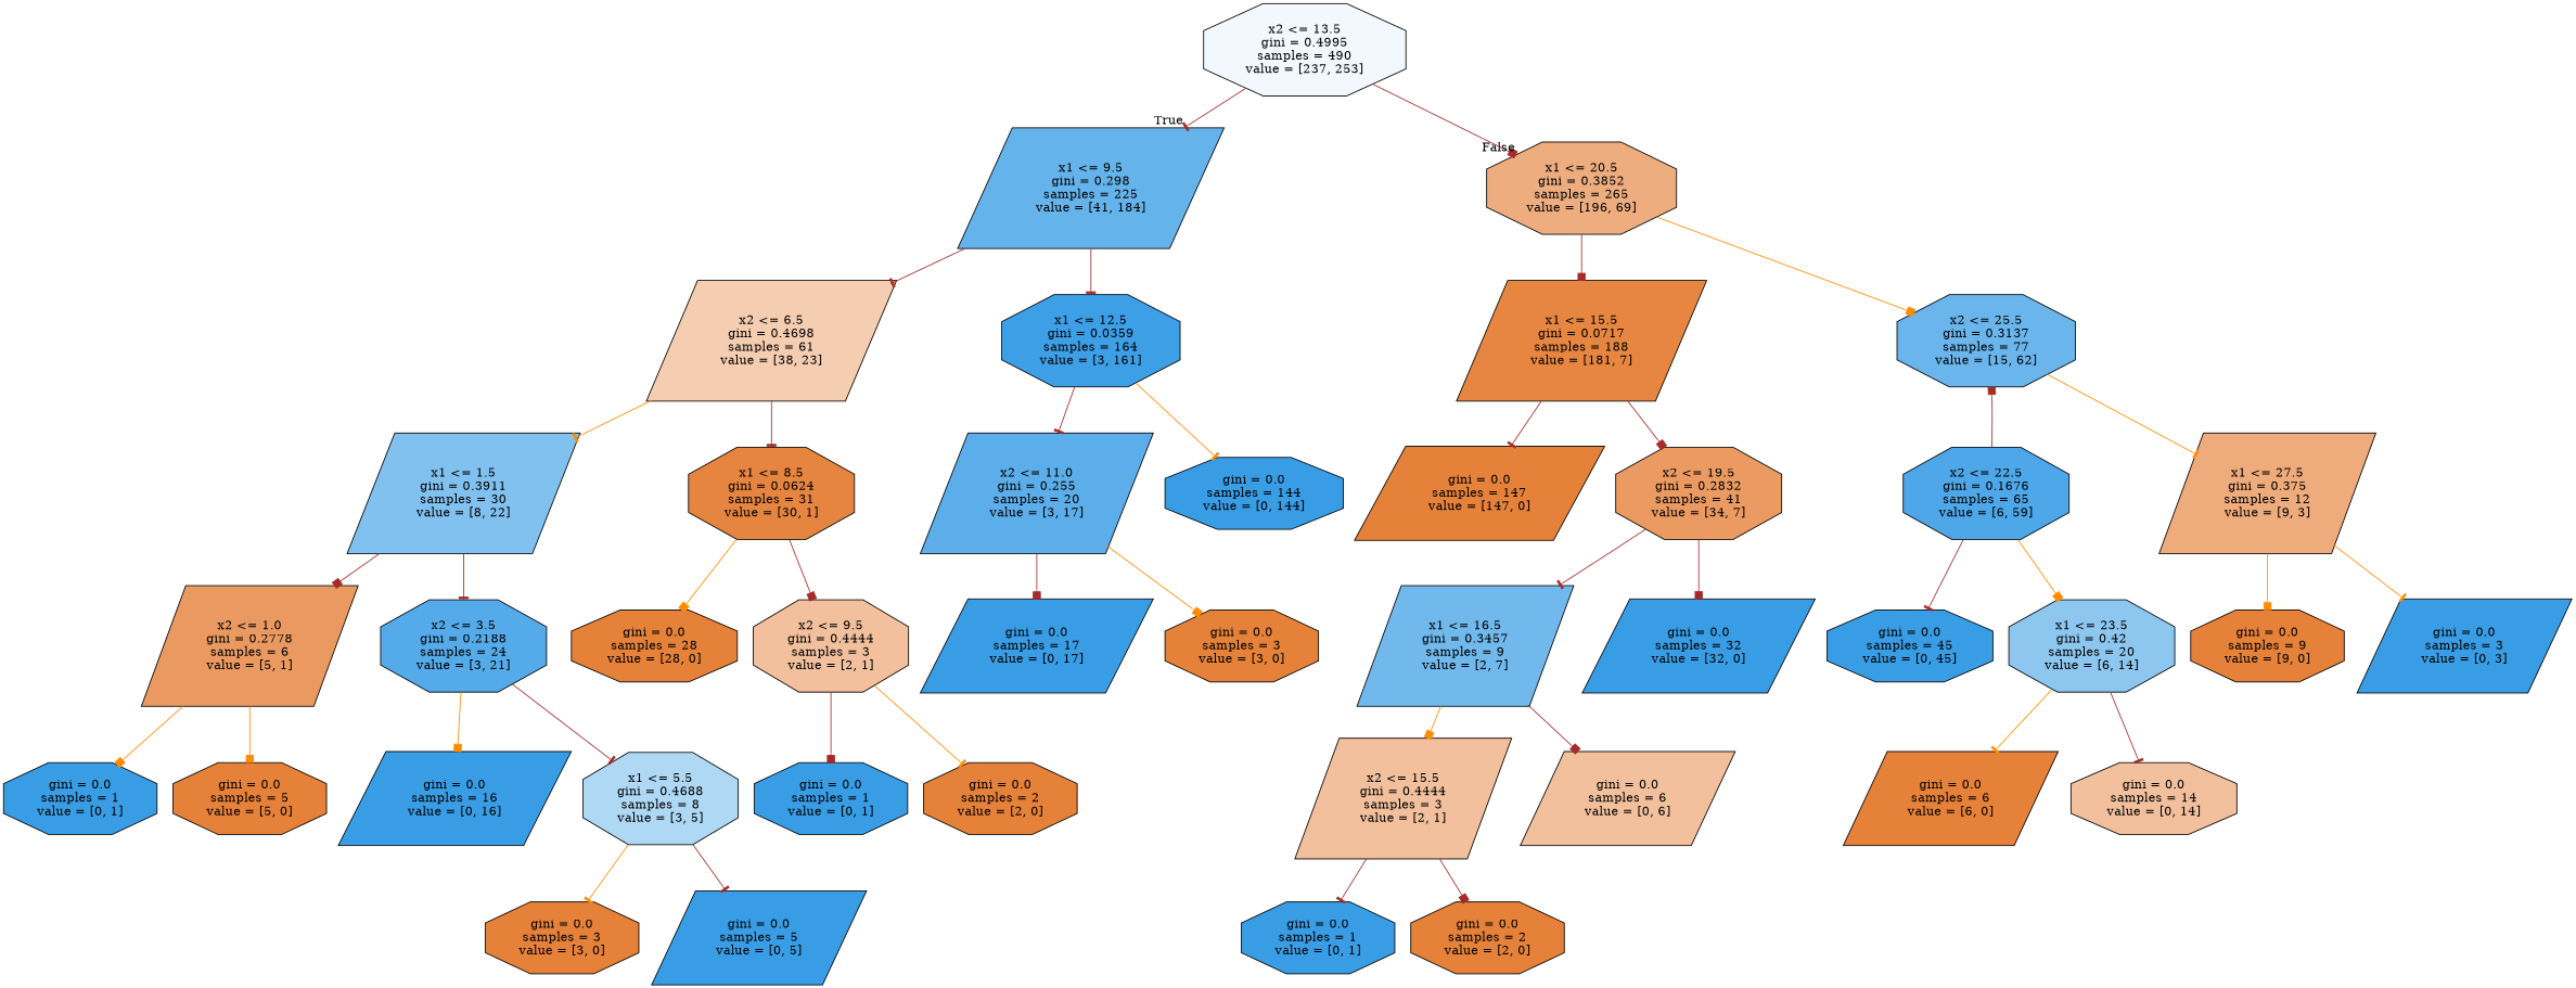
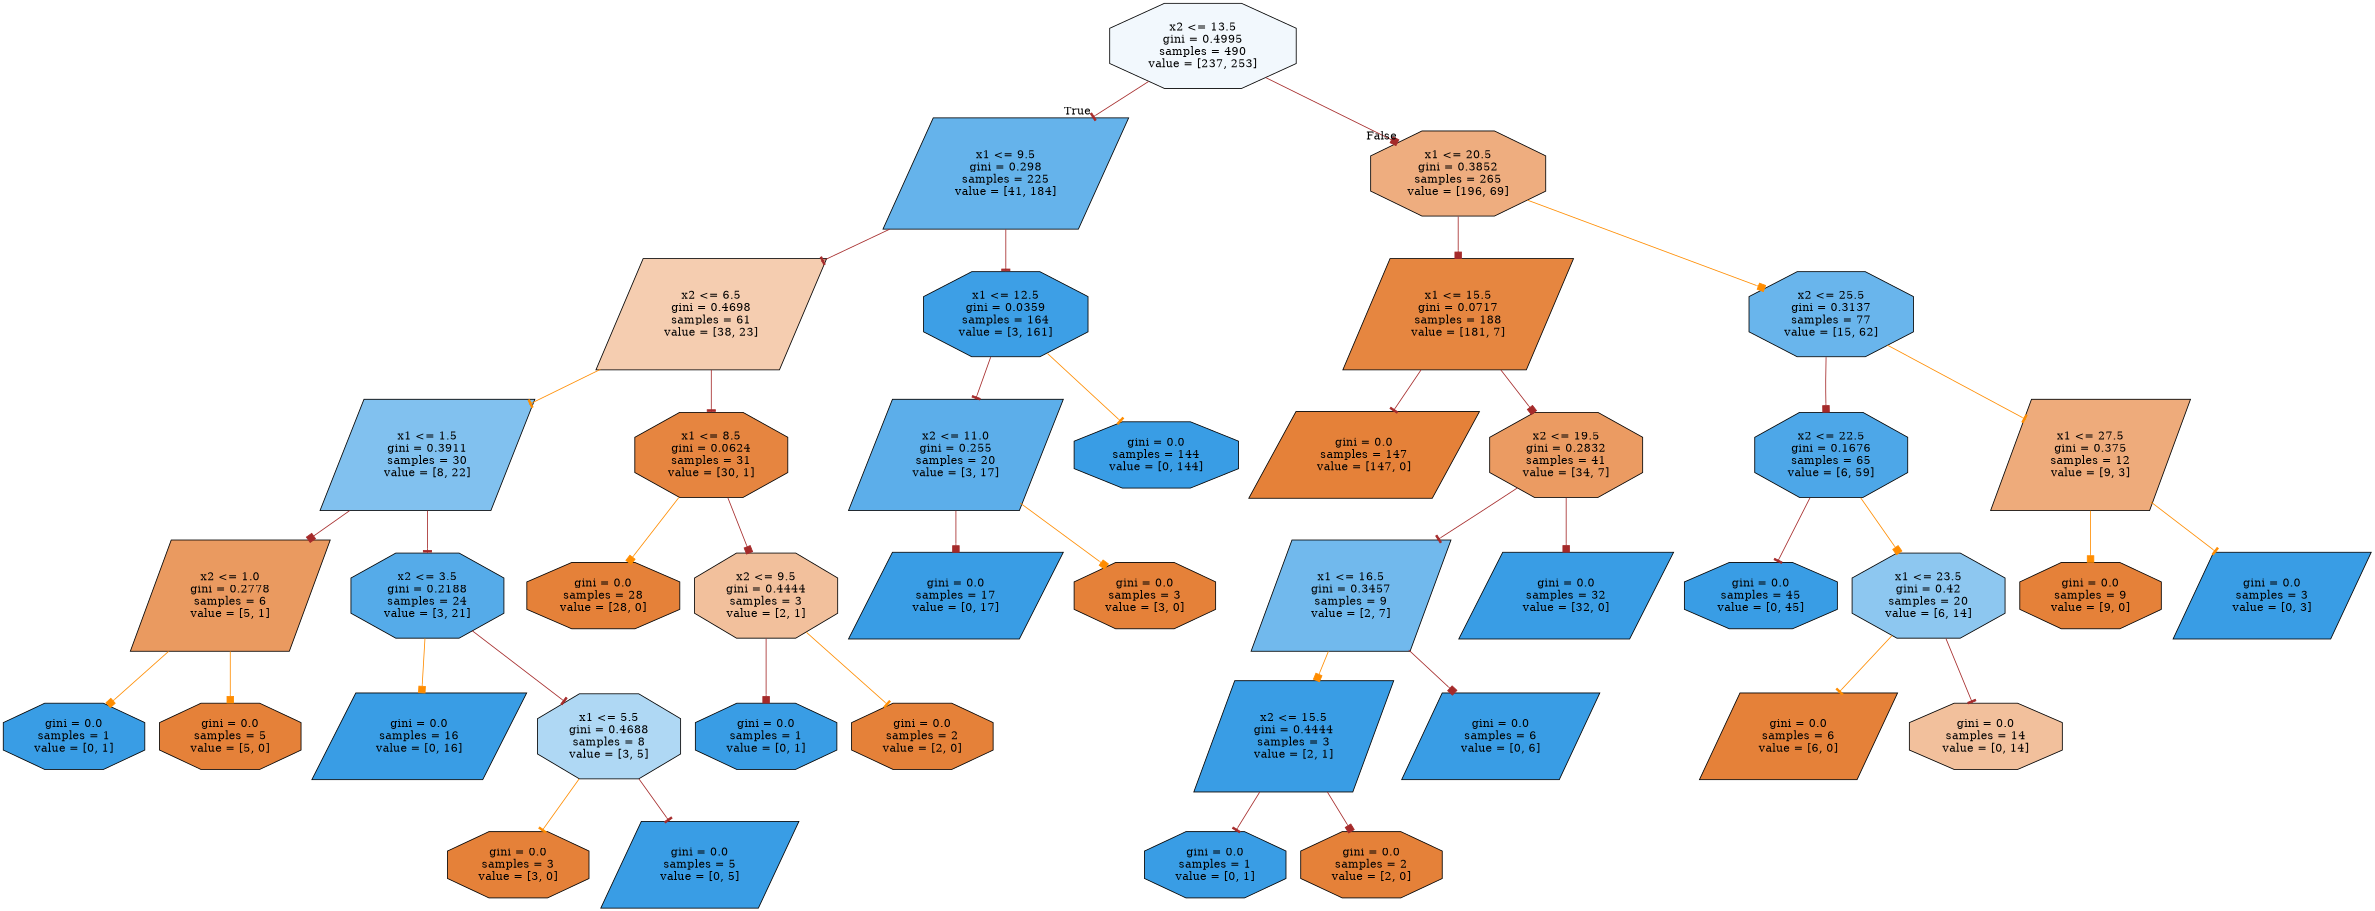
  digraph {
    node [color=black fillcolor="#399de5ff" shape=octagon style=filled]
    edge [arrowhead=tee color=brown]
    n1 [fillcolor="#399de510" label="x2 <= 13.5\ngini = 0.4995\nsamples = 490\nvalue = [237, 253]"]
    n2 [fillcolor="#399de5c6" label="x1 <= 9.5\ngini = 0.298\nsamples = 225\nvalue = [41, 184]" shape=parallelogram]
    n3 [fillcolor="#e58139a5" label="x1 <= 20.5\ngini = 0.3852\nsamples = 265\nvalue = [196, 69]"]
    n4 [fillcolor="#e5813965" label="x2 <= 6.5\ngini = 0.4698\nsamples = 61\nvalue = [38, 23]" shape=parallelogram]
    n5 [fillcolor="#399de5fa" label="x1 <= 12.5\ngini = 0.0359\nsamples = 164\nvalue = [3, 161]"]
    n6 [fillcolor="#e58139f5" label="x1 <= 15.5\ngini = 0.0717\nsamples = 188\nvalue = [181, 7]" shape=parallelogram]
    n7 [fillcolor="#399de5c1" label="x2 <= 25.5\ngini = 0.3137\nsamples = 77\nvalue = [15, 62]"]
    n8 [fillcolor="#399de5a2" label="x1 <= 1.5\ngini = 0.3911\nsamples = 30\nvalue = [8, 22]" shape=parallelogram]
    n9 [fillcolor="#e58139f6" label="x1 <= 8.5\ngini = 0.0624\nsamples = 31\nvalue = [30, 1]"]
    n10 [fillcolor="#399de5d2" label="x2 <= 11.0\ngini = 0.255\nsamples = 20\nvalue = [3, 17]" shape=parallelogram]
    n11 [label="gini = 0.0\nsamples = 144\nvalue = [0, 144]"]
    n12 [fillcolor="#e58139cc" label="x2 <= 1.0\ngini = 0.2778\nsamples = 6\nvalue = [5, 1]" shape=parallelogram]
    n13 [fillcolor="#399de5db" label="x2 <= 3.5\ngini = 0.2188\nsamples = 24\nvalue = [3, 21]"]
    n14 [fillcolor="#e58139ff" label="gini = 0.0\nsamples = 28\nvalue = [28, 0]"]
    n15 [fillcolor="#e581397f" label="x2 <= 9.5\ngini = 0.4444\nsamples = 3\nvalue = [2, 1]"]
    n16 [label="gini = 0.0\nsamples = 1\nvalue = [0, 1]"]
    n17 [fillcolor="#e58139ff" label="gini = 0.0\nsamples = 5\nvalue = [5, 0]"]
    n18 [label="gini = 0.0\nsamples = 16\nvalue = [0, 16]" shape=parallelogram]
    n19 [fillcolor="#399de566" label="x1 <= 5.5\ngini = 0.4688\nsamples = 8\nvalue = [3, 5]"]
    n20 [fillcolor="#e58139ff" label="gini = 0.0\nsamples = 3\nvalue = [3, 0]"]
    n21 [label="gini = 0.0\nsamples = 5\nvalue = [0, 5]" shape=parallelogram]
    n22 [label="gini = 0.0\nsamples = 1\nvalue = [0, 1]"]
    n23 [fillcolor="#e58139ff" label="gini = 0.0\nsamples = 2\nvalue = [2, 0]"]
    n24 [label="gini = 0.0\nsamples = 17\nvalue = [0, 17]" shape=parallelogram]
    n25 [fillcolor="#e58139ff" label="gini = 0.0\nsamples = 3\nvalue = [3, 0]"]
    n26 [fillcolor="#e58139ff" label="gini = 0.0\nsamples = 147\nvalue = [147, 0]" shape=parallelogram]
    n27 [fillcolor="#e58139ca" label="x2 <= 19.5\ngini = 0.2832\nsamples = 41\nvalue = [34, 7]"]
    n28 [fillcolor="#399de5e5" label="x2 <= 22.5\ngini = 0.1676\nsamples = 65\nvalue = [6, 59]"]
    n29 [fillcolor="#e58139aa" label="x1 <= 27.5\ngini = 0.375\nsamples = 12\nvalue = [9, 3]" shape=parallelogram]
    n30 [fillcolor="#399de5b6" label="x1 <= 16.5\ngini = 0.3457\nsamples = 9\nvalue = [2, 7]" shape=parallelogram]
    n31 [label="gini = 0.0\nsamples = 32\nvalue = [32, 0]" shape=parallelogram]
-   n32 [fillcolor="#e581397f" label="x2 <= 15.5\ngini = 0.4444\nsamples = 3\nvalue = [2, 1]" shape=parallelogram]
-   n33 [fillcolor="#e581397f" label="gini = 0.0\nsamples = 6\nvalue = [0, 6]" shape=parallelogram]
+   n32 [label="x2 <= 15.5\ngini = 0.4444\nsamples = 3\nvalue = [2, 1]" shape=parallelogram]
+   n33 [label="gini = 0.0\nsamples = 6\nvalue = [0, 6]" shape=parallelogram]
    n34 [label="gini = 0.0\nsamples = 1\nvalue = [0, 1]"]
    n35 [fillcolor="#e58139ff" label="gini = 0.0\nsamples = 2\nvalue = [2, 0]"]
    n36 [label="gini = 0.0\nsamples = 45\nvalue = [0, 45]"]
    n37 [fillcolor="#399de592" label="x1 <= 23.5\ngini = 0.42\nsamples = 20\nvalue = [6, 14]"]
    n38 [fillcolor="#e58139ff" label="gini = 0.0\nsamples = 9\nvalue = [9, 0]"]
    n39 [label="gini = 0.0\nsamples = 3\nvalue = [0, 3]" shape=parallelogram]
    n40 [fillcolor="#e58139ff" label="gini = 0.0\nsamples = 6\nvalue = [6, 0]" shape=parallelogram]
    n41 [fillcolor="#e581397f" label="gini = 0.0\nsamples = 14\nvalue = [0, 14]"]
    n1 -> n2 [headlabel=True labelangle=45 labeldistance=2.5]
    n1 -> n3 [arrowhead=box headlabel=False labelangle=-45 labeldistance=2.5]
    n2 -> n4
    n2 -> n5
    n3 -> n6 [arrowhead=box]
    n3 -> n7 [arrowhead=box color=darkorange]
    n4 -> n8 [color=darkorange]
    n4 -> n9
    n5 -> n10
    n5 -> n11 [color=darkorange]
    n6 -> n26
    n6 -> n27 [arrowhead=box]
-   n28 -> n7 [arrowhead=box]
+   n7 -> n28 [arrowhead=box]
    n7 -> n29 [color=darkorange]
    n8 -> n12 [arrowhead=box]
    n8 -> n13
    n9 -> n14 [arrowhead=box color=darkorange]
    n9 -> n15 [arrowhead=box]
    n10 -> n24 [arrowhead=box]
    n10 -> n25 [arrowhead=box color=darkorange]
    n12 -> n16 [arrowhead=box color=darkorange]
    n12 -> n17 [arrowhead=box color=darkorange]
    n13 -> n18 [arrowhead=box color=darkorange]
    n13 -> n19
    n15 -> n22 [arrowhead=box]
    n15 -> n23 [color=darkorange]
    n19 -> n20 [color=darkorange]
    n19 -> n21
    n27 -> n30
    n27 -> n31 [arrowhead=box]
    n28 -> n36
    n28 -> n37 [arrowhead=box color=darkorange]
    n29 -> n38 [arrowhead=box color=darkorange]
    n29 -> n39 [color=darkorange]
    n30 -> n32 [arrowhead=box color=darkorange]
    n30 -> n33 [arrowhead=box]
    n32 -> n34
    n32 -> n35 [arrowhead=box]
    n37 -> n40 [color=darkorange]
    n37 -> n41
  }
